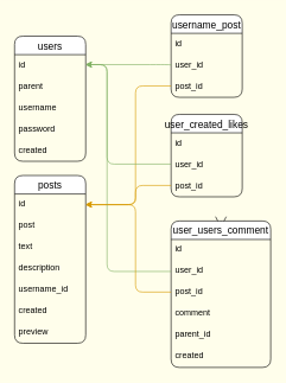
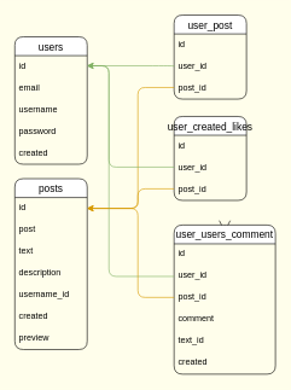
  <mxCell id="0" />
  <mxCell id="1" parent="0" />
  <mxCell id="2" value="users" style="swimlane;fontStyle=0;childLayout=stackLayout;horizontal=1;startSize=26;horizontalStack=0;resizeParent=1;resizeParentMax=0;resizeLast=0;collapsible=1;marginBottom=0;align=center;fontSize=14;rounded=1;" vertex="1" parent="1"><mxGeometry x="20" y="50" width="100" height="176" as="geometry" /></mxCell>
  <mxCell id="3" value="id" style="text;strokeColor=none;fillColor=none;spacingLeft=4;spacingRight=4;overflow=hidden;rotatable=0;points=[[0,0.5],[1,0.5]];portConstraint=eastwest;fontSize=12;rounded=1;" vertex="1" parent="2"><mxGeometry y="26" width="100" height="30" as="geometry" /></mxCell>
- <mxCell id="4" value="parent " style="text;strokeColor=none;fillColor=none;spacingLeft=4;spacingRight=4;overflow=hidden;rotatable=0;points=[[0,0.5],[1,0.5]];portConstraint=eastwest;fontSize=12;rounded=1;" vertex="1" parent="2"><mxGeometry y="56" width="100" height="30" as="geometry" /></mxCell>
+ <mxCell id="4" value="email " style="text;strokeColor=none;fillColor=none;spacingLeft=4;spacingRight=4;overflow=hidden;rotatable=0;points=[[0,0.5],[1,0.5]];portConstraint=eastwest;fontSize=12;rounded=1;" vertex="1" parent="2"><mxGeometry y="56" width="100" height="30" as="geometry" /></mxCell>
  <mxCell id="5" value="username" style="text;strokeColor=none;fillColor=none;spacingLeft=4;spacingRight=4;overflow=hidden;rotatable=0;points=[[0,0.5],[1,0.5]];portConstraint=eastwest;fontSize=12;rounded=1;" vertex="1" parent="2"><mxGeometry y="86" width="100" height="30" as="geometry" /></mxCell>
  <mxCell id="6" value="password" style="text;strokeColor=none;fillColor=none;spacingLeft=4;spacingRight=4;overflow=hidden;rotatable=0;points=[[0,0.5],[1,0.5]];portConstraint=eastwest;fontSize=12;rounded=1;" vertex="1" parent="2"><mxGeometry y="116" width="100" height="30" as="geometry" /></mxCell>
  <mxCell id="7" value="created" style="text;strokeColor=none;fillColor=none;spacingLeft=4;spacingRight=4;overflow=hidden;rotatable=0;points=[[0,0.5],[1,0.5]];portConstraint=eastwest;fontSize=12;rounded=1;" vertex="1" parent="2"><mxGeometry y="146" width="100" height="30" as="geometry" /></mxCell>
- <mxCell id="8" value="username_post" style="swimlane;fontStyle=0;childLayout=stackLayout;horizontal=1;startSize=26;horizontalStack=0;resizeParent=1;resizeParentMax=0;resizeLast=0;collapsible=1;marginBottom=0;align=center;fontSize=14;rounded=1;" vertex="1" parent="1"><mxGeometry x="240" y="20" width="100" height="116" as="geometry" /></mxCell>
+ <mxCell id="8" value="user_post" style="swimlane;fontStyle=0;childLayout=stackLayout;horizontal=1;startSize=26;horizontalStack=0;resizeParent=1;resizeParentMax=0;resizeLast=0;collapsible=1;marginBottom=0;align=center;fontSize=14;rounded=1;" vertex="1" parent="1"><mxGeometry x="240" y="20" width="100" height="116" as="geometry" /></mxCell>
  <mxCell id="9" value="id" style="text;strokeColor=none;fillColor=none;spacingLeft=4;spacingRight=4;overflow=hidden;rotatable=0;points=[[0,0.5],[1,0.5]];portConstraint=eastwest;fontSize=12;rounded=1;" vertex="1" parent="8"><mxGeometry y="26" width="100" height="30" as="geometry" /></mxCell>
  <mxCell id="10" value="user_id " style="text;strokeColor=none;fillColor=none;spacingLeft=4;spacingRight=4;overflow=hidden;rotatable=0;points=[[0,0.5],[1,0.5]];portConstraint=eastwest;fontSize=12;shadow=1;rounded=1;" vertex="1" parent="8"><mxGeometry y="56" width="100" height="30" as="geometry" /></mxCell>
  <mxCell id="11" value="post_id" style="text;strokeColor=none;fillColor=none;spacingLeft=4;spacingRight=4;overflow=hidden;rotatable=0;points=[[0,0.5],[1,0.5]];portConstraint=eastwest;fontSize=12;rounded=1;" vertex="1" parent="8"><mxGeometry y="86" width="100" height="30" as="geometry" /></mxCell>
  <mxCell id="12" value="user_created_likes" style="swimlane;fontStyle=0;childLayout=stackLayout;horizontal=1;startSize=26;horizontalStack=0;resizeParent=1;resizeParentMax=0;resizeLast=0;collapsible=1;marginBottom=0;align=center;fontSize=14;rounded=1;" vertex="1" parent="1"><mxGeometry x="240" y="160" width="100" height="116" as="geometry" /></mxCell>
  <mxCell id="13" value="id" style="text;strokeColor=none;fillColor=none;spacingLeft=4;spacingRight=4;overflow=hidden;rotatable=0;points=[[0,0.5],[1,0.5]];portConstraint=eastwest;fontSize=12;rounded=1;" vertex="1" parent="12"><mxGeometry y="26" width="100" height="30" as="geometry" /></mxCell>
  <mxCell id="14" value="user_id    " style="text;strokeColor=none;fillColor=none;spacingLeft=4;spacingRight=4;overflow=hidden;rotatable=0;points=[[0,0.5],[1,0.5]];portConstraint=eastwest;fontSize=12;rounded=1;" vertex="1" parent="12"><mxGeometry y="56" width="100" height="30" as="geometry" /></mxCell>
  <mxCell id="15" value="post_id" style="text;strokeColor=none;fillColor=none;spacingLeft=4;spacingRight=4;overflow=hidden;rotatable=0;points=[[0,0.5],[1,0.5]];portConstraint=eastwest;fontSize=12;rounded=1;" vertex="1" parent="12"><mxGeometry y="86" width="100" height="30" as="geometry" /></mxCell>
  <mxCell id="16" value="posts" style="swimlane;fontStyle=0;childLayout=stackLayout;horizontal=1;startSize=26;horizontalStack=0;resizeParent=1;resizeParentMax=0;resizeLast=0;collapsible=1;marginBottom=0;align=center;fontSize=14;rounded=1;" vertex="1" parent="1"><mxGeometry x="20" y="246" width="100" height="236" as="geometry" /></mxCell>
  <mxCell id="17" value="id" style="text;strokeColor=none;fillColor=none;spacingLeft=4;spacingRight=4;overflow=hidden;rotatable=0;points=[[0,0.5],[1,0.5]];portConstraint=eastwest;fontSize=12;rounded=1;" vertex="1" parent="16"><mxGeometry y="26" width="100" height="30" as="geometry" /></mxCell>
  <mxCell id="18" value="post" style="text;strokeColor=none;fillColor=none;spacingLeft=4;spacingRight=4;overflow=hidden;rotatable=0;points=[[0,0.5],[1,0.5]];portConstraint=eastwest;fontSize=12;rounded=1;" vertex="1" parent="16"><mxGeometry y="56" width="100" height="30" as="geometry" /></mxCell>
  <mxCell id="19" value="text" style="text;strokeColor=none;fillColor=none;spacingLeft=4;spacingRight=4;overflow=hidden;rotatable=0;points=[[0,0.5],[1,0.5]];portConstraint=eastwest;fontSize=12;rounded=1;" vertex="1" parent="16"><mxGeometry y="86" width="100" height="30" as="geometry" /></mxCell>
  <mxCell id="20" value="description &#10;" style="text;strokeColor=none;fillColor=none;spacingLeft=4;spacingRight=4;overflow=hidden;rotatable=0;points=[[0,0.5],[1,0.5]];portConstraint=eastwest;fontSize=12;rounded=1;" vertex="1" parent="16"><mxGeometry y="116" width="100" height="30" as="geometry" /></mxCell>
  <mxCell id="21" value="username_id" style="text;strokeColor=none;fillColor=none;spacingLeft=4;spacingRight=4;overflow=hidden;rotatable=0;points=[[0,0.5],[1,0.5]];portConstraint=eastwest;fontSize=12;rounded=1;" vertex="1" parent="16"><mxGeometry y="146" width="100" height="30" as="geometry" /></mxCell>
  <mxCell id="22" value="created" style="text;strokeColor=none;fillColor=none;spacingLeft=4;spacingRight=4;overflow=hidden;rotatable=0;points=[[0,0.5],[1,0.5]];portConstraint=eastwest;fontSize=12;rounded=1;" vertex="1" parent="16"><mxGeometry y="176" width="100" height="30" as="geometry" /></mxCell>
  <mxCell id="23" value="preview" style="text;strokeColor=none;fillColor=none;spacingLeft=4;spacingRight=4;overflow=hidden;rotatable=0;points=[[0,0.5],[1,0.5]];portConstraint=eastwest;fontSize=12;rounded=1;" vertex="1" parent="16"><mxGeometry y="206" width="100" height="30" as="geometry" /></mxCell>
  <mxCell id="24" style="edgeStyle=orthogonalEdgeStyle;rounded=1;orthogonalLoop=1;jettySize=auto;html=1;exitX=1;exitY=0.5;exitDx=0;exitDy=0;" edge="1" parent="16" source="17" target="17"><mxGeometry relative="1" as="geometry" /></mxCell>
  <mxCell id="25" style="edgeStyle=orthogonalEdgeStyle;rounded=1;orthogonalLoop=1;jettySize=auto;html=1;fillColor=#d5e8d4;strokeColor=#82b366;exitX=0;exitY=0.5;exitDx=0;exitDy=0;" edge="1" parent="1" source="10" target="3"><mxGeometry relative="1" as="geometry"><Array as="points"><mxPoint x="220" y="90" /><mxPoint x="220" y="90" /></Array></mxGeometry></mxCell>
  <mxCell id="26" style="edgeStyle=orthogonalEdgeStyle;rounded=1;orthogonalLoop=1;jettySize=auto;html=1;fillColor=#ffe6cc;strokeColor=#d79b00;" edge="1" parent="1" source="11" target="17"><mxGeometry relative="1" as="geometry"><Array as="points"><mxPoint x="190" y="120" /><mxPoint x="190" y="287" /></Array></mxGeometry></mxCell>
  <mxCell id="27" style="edgeStyle=orthogonalEdgeStyle;rounded=1;orthogonalLoop=1;jettySize=auto;html=1;fillColor=#d5e8d4;strokeColor=#82b366;" edge="1" parent="1" source="14" target="3"><mxGeometry relative="1" as="geometry"><Array as="points"><mxPoint x="150" y="230" /><mxPoint x="150" y="90" /></Array></mxGeometry></mxCell>
  <mxCell id="28" style="edgeStyle=orthogonalEdgeStyle;rounded=1;orthogonalLoop=1;jettySize=auto;html=1;fillColor=#ffe6cc;strokeColor=#d79b00;" edge="1" parent="1" source="15" target="17"><mxGeometry relative="1" as="geometry"><Array as="points"><mxPoint x="190" y="260" /><mxPoint x="190" y="287" /></Array></mxGeometry></mxCell>
  <mxCell id="29" style="edgeStyle=orthogonalEdgeStyle;curved=1;rounded=0;orthogonalLoop=1;jettySize=auto;html=1;exitX=0.5;exitY=0;exitDx=0;exitDy=0;fontSize=12;endArrow=open;startSize=14;endSize=14;" edge="1" parent="1" source="30"><mxGeometry relative="1" as="geometry"><mxPoint x="310" y="320" as="targetPoint" /></mxGeometry></mxCell>
  <mxCell id="30" value="user_users_comment" style="swimlane;fontStyle=0;childLayout=stackLayout;horizontal=1;startSize=26;horizontalStack=0;resizeParent=1;resizeParentMax=0;resizeLast=0;collapsible=1;marginBottom=0;align=center;fontSize=14;rounded=1;" vertex="1" parent="1"><mxGeometry x="240" y="310" width="140" height="206" as="geometry" /></mxCell>
  <mxCell id="31" value="id" style="text;strokeColor=none;fillColor=none;spacingLeft=4;spacingRight=4;overflow=hidden;rotatable=0;points=[[0,0.5],[1,0.5]];portConstraint=eastwest;fontSize=12;rounded=1;" vertex="1" parent="30"><mxGeometry y="26" width="140" height="30" as="geometry" /></mxCell>
  <mxCell id="32" value="user_id    " style="text;strokeColor=none;fillColor=none;spacingLeft=4;spacingRight=4;overflow=hidden;rotatable=0;points=[[0,0.5],[1,0.5]];portConstraint=eastwest;fontSize=12;rounded=1;" vertex="1" parent="30"><mxGeometry y="56" width="140" height="30" as="geometry" /></mxCell>
  <mxCell id="33" value="post_id" style="text;strokeColor=none;fillColor=none;spacingLeft=4;spacingRight=4;overflow=hidden;rotatable=0;points=[[0,0.5],[1,0.5]];portConstraint=eastwest;fontSize=12;rounded=1;" vertex="1" parent="30"><mxGeometry y="86" width="140" height="30" as="geometry" /></mxCell>
  <mxCell id="34" value="comment" style="text;strokeColor=none;fillColor=none;spacingLeft=4;spacingRight=4;overflow=hidden;rotatable=0;points=[[0,0.5],[1,0.5]];portConstraint=eastwest;fontSize=12;rounded=1;" vertex="1" parent="30"><mxGeometry y="116" width="140" height="30" as="geometry" /></mxCell>
- <mxCell id="35" value="parent_id" style="text;strokeColor=none;fillColor=none;spacingLeft=4;spacingRight=4;overflow=hidden;rotatable=0;points=[[0,0.5],[1,0.5]];portConstraint=eastwest;fontSize=12;rounded=1;" vertex="1" parent="30"><mxGeometry y="146" width="140" height="30" as="geometry" /></mxCell>
+ <mxCell id="35" value="text_id" style="text;strokeColor=none;fillColor=none;spacingLeft=4;spacingRight=4;overflow=hidden;rotatable=0;points=[[0,0.5],[1,0.5]];portConstraint=eastwest;fontSize=12;rounded=1;" vertex="1" parent="30"><mxGeometry y="146" width="140" height="30" as="geometry" /></mxCell>
  <mxCell id="36" value="created" style="text;strokeColor=none;fillColor=none;spacingLeft=4;spacingRight=4;overflow=hidden;rotatable=0;points=[[0,0.5],[1,0.5]];portConstraint=eastwest;fontSize=12;rounded=1;" vertex="1" parent="30"><mxGeometry y="176" width="140" height="30" as="geometry" /></mxCell>
  <mxCell id="37" style="edgeStyle=orthogonalEdgeStyle;rounded=1;orthogonalLoop=1;jettySize=auto;html=1;fillColor=#d5e8d4;strokeColor=#82b366;" edge="1" parent="1" source="32" target="3"><mxGeometry relative="1" as="geometry"><Array as="points"><mxPoint x="150" y="381" /><mxPoint x="150" y="90" /></Array></mxGeometry></mxCell>
  <mxCell id="38" style="edgeStyle=orthogonalEdgeStyle;rounded=1;orthogonalLoop=1;jettySize=auto;html=1;fillColor=#ffe6cc;strokeColor=#d79b00;" edge="1" parent="1" source="33" target="17"><mxGeometry relative="1" as="geometry"><Array as="points"><mxPoint x="190" y="410" /><mxPoint x="190" y="287" /></Array></mxGeometry></mxCell>
